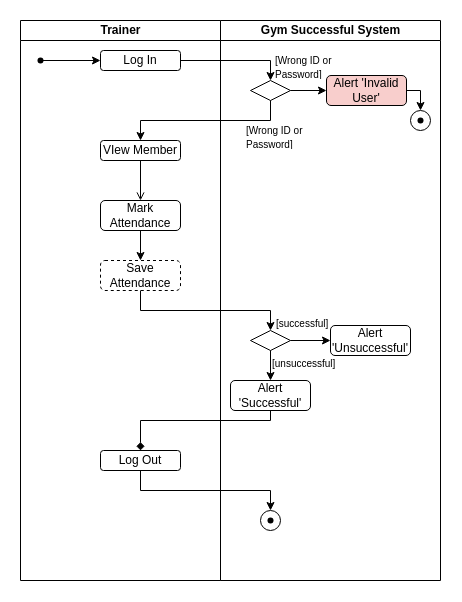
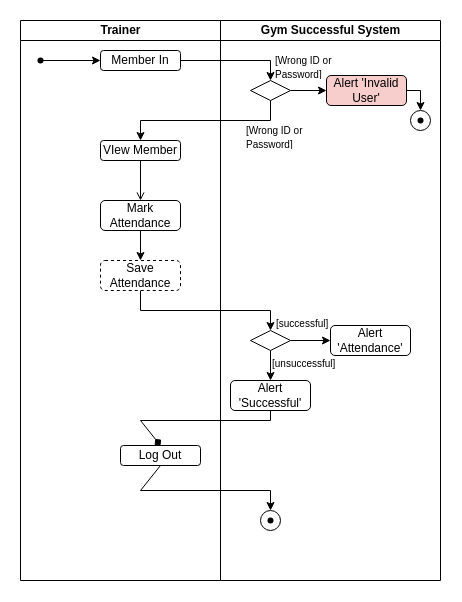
  <mxCell id="0" />
  <mxCell id="1" parent="0" />
  <mxCell id="2" value="Trainer" style="swimlane;startSize=20;html=1;" parent="1" vertex="1"><mxGeometry x="20" y="20" width="200" height="560" as="geometry" /></mxCell>
  <mxCell id="3" value="" style="shape=waypoint;sketch=0;fillStyle=solid;size=6;pointerEvents=1;points=[];fillColor=none;resizable=0;rotatable=0;perimeter=centerPerimeter;snapToPoint=1;" parent="2" vertex="1"><mxGeometry x="10" y="30" width="20" height="20" as="geometry" /></mxCell>
- <mxCell id="4" value="Log In" style="rounded=1;whiteSpace=wrap;html=1;" parent="2" vertex="1"><mxGeometry x="80" y="30" width="80" height="20" as="geometry" /></mxCell>
+ <mxCell id="4" value="Member In" style="rounded=1;whiteSpace=wrap;html=1;" parent="2" vertex="1"><mxGeometry x="80" y="30" width="80" height="20" as="geometry" /></mxCell>
  <mxCell id="5" value="" style="endArrow=classic;html=1;rounded=0;entryX=0;entryY=0.5;entryDx=0;entryDy=0;" parent="2" source="3" target="4" edge="1"><mxGeometry width="50" height="50" relative="1" as="geometry"><mxPoint y="120" as="sourcePoint" /><mxPoint x="50" y="70" as="targetPoint" /></mxGeometry></mxCell>
  <mxCell id="6" value="VIew Member" style="rounded=1;whiteSpace=wrap;html=1;" parent="2" vertex="1"><mxGeometry x="80" y="120" width="80" height="20" as="geometry" /></mxCell>
  <mxCell id="7" value="Mark Attendance" style="rounded=1;whiteSpace=wrap;html=1;" parent="2" vertex="1"><mxGeometry x="80" y="180" width="80" height="30" as="geometry" /></mxCell>
  <mxCell id="8" value="" style="endArrow=open;html=1;rounded=0;exitX=0.5;exitY=1;exitDx=0;exitDy=0;entryX=0.5;entryY=0;entryDx=0;entryDy=0;" parent="2" source="6" target="7" edge="1"><mxGeometry width="50" height="50" relative="1" as="geometry"><mxPoint y="230" as="sourcePoint" /><mxPoint x="50" y="180" as="targetPoint" /></mxGeometry></mxCell>
  <mxCell id="9" value="Save Attendance" style="rounded=1;whiteSpace=wrap;html=1;dashed=1;" parent="2" vertex="1"><mxGeometry x="80" y="240" width="80" height="30" as="geometry" /></mxCell>
  <mxCell id="10" value="" style="endArrow=classic;html=1;rounded=0;exitX=0.5;exitY=1;exitDx=0;exitDy=0;entryX=0.5;entryY=0;entryDx=0;entryDy=0;" parent="2" source="7" target="9" edge="1"><mxGeometry width="50" height="50" relative="1" as="geometry"><mxPoint x="120" y="330" as="sourcePoint" /><mxPoint x="170" y="280" as="targetPoint" /></mxGeometry></mxCell>
- <mxCell id="11" value="Log Out" style="rounded=1;whiteSpace=wrap;html=1;" parent="2" vertex="1"><mxGeometry x="80" y="430" width="80" height="20" as="geometry" /></mxCell>
+ <mxCell id="11" value="Log Out" style="rounded=1;whiteSpace=wrap;html=1;" parent="2" vertex="1"><mxGeometry x="100" y="425" width="80" height="20" as="geometry" /></mxCell>
  <mxCell id="12" value="Gym Successful System" style="swimlane;startSize=20;html=1;" parent="1" vertex="1"><mxGeometry x="220" y="20" width="220" height="560" as="geometry" /></mxCell>
  <mxCell id="13" value="" style="rhombus;whiteSpace=wrap;html=1;" parent="12" vertex="1"><mxGeometry x="30" y="60" width="40" height="20" as="geometry" /></mxCell>
  <mxCell id="14" value="Alert 'Invalid User'" style="rounded=1;whiteSpace=wrap;html=1;fillColor=#f8cecc;" parent="12" vertex="1"><mxGeometry x="106" y="55" width="80" height="30" as="geometry" /></mxCell>
  <mxCell id="15" value="" style="endArrow=classic;html=1;rounded=0;exitX=1;exitY=0.5;exitDx=0;exitDy=0;entryX=0;entryY=0.5;entryDx=0;entryDy=0;" parent="12" source="13" target="14" edge="1"><mxGeometry width="50" height="50" relative="1" as="geometry"><mxPoint x="90" y="180" as="sourcePoint" /><mxPoint x="140" y="130" as="targetPoint" /></mxGeometry></mxCell>
  <mxCell id="16" value="" style="ellipse;whiteSpace=wrap;html=1;aspect=fixed;" parent="12" vertex="1"><mxGeometry x="190" y="90" width="20" height="20" as="geometry" /></mxCell>
  <mxCell id="17" value="" style="endArrow=classic;html=1;rounded=0;exitX=1;exitY=0.5;exitDx=0;exitDy=0;entryX=0.5;entryY=0;entryDx=0;entryDy=0;" parent="12" source="14" target="16" edge="1"><mxGeometry width="50" height="50" relative="1" as="geometry"><mxPoint x="130" y="230" as="sourcePoint" /><mxPoint x="180" y="180" as="targetPoint" /><Array as="points"><mxPoint x="200" y="70" /></Array></mxGeometry></mxCell>
  <mxCell id="18" value="" style="shape=waypoint;sketch=0;fillStyle=solid;size=6;pointerEvents=1;points=[];fillColor=none;resizable=0;rotatable=0;perimeter=centerPerimeter;snapToPoint=1;" parent="12" vertex="1"><mxGeometry x="190" y="90" width="20" height="20" as="geometry" /></mxCell>
  <mxCell id="19" value="" style="rhombus;whiteSpace=wrap;html=1;" parent="12" vertex="1"><mxGeometry x="30" y="310" width="40" height="20" as="geometry" /></mxCell>
- <mxCell id="20" value="Alert 'Unsuccessful'" style="rounded=1;whiteSpace=wrap;html=1;" parent="12" vertex="1"><mxGeometry x="110" y="305" width="80" height="30" as="geometry" /></mxCell>
+ <mxCell id="20" value="Alert 'Attendance'" style="rounded=1;whiteSpace=wrap;html=1;" parent="12" vertex="1"><mxGeometry x="110" y="305" width="80" height="30" as="geometry" /></mxCell>
  <mxCell id="21" value="" style="endArrow=classic;html=1;rounded=0;exitX=1;exitY=0.5;exitDx=0;exitDy=0;entryX=0;entryY=0.5;entryDx=0;entryDy=0;" parent="12" source="19" target="20" edge="1"><mxGeometry width="50" height="50" relative="1" as="geometry"><mxPoint x="90" y="390" as="sourcePoint" /><mxPoint x="140" y="340" as="targetPoint" /></mxGeometry></mxCell>
  <mxCell id="22" value="Alert 'Successful'" style="rounded=1;whiteSpace=wrap;html=1;" parent="12" vertex="1"><mxGeometry x="10" y="360" width="80" height="30" as="geometry" /></mxCell>
  <mxCell id="23" value="" style="endArrow=classic;html=1;rounded=0;exitX=0.5;exitY=1;exitDx=0;exitDy=0;entryX=0.5;entryY=0;entryDx=0;entryDy=0;" parent="12" source="19" target="22" edge="1"><mxGeometry width="50" height="50" relative="1" as="geometry"><mxPoint x="-110" y="390" as="sourcePoint" /><mxPoint x="-60" y="340" as="targetPoint" /></mxGeometry></mxCell>
  <mxCell id="24" value="" style="ellipse;whiteSpace=wrap;html=1;aspect=fixed;" parent="12" vertex="1"><mxGeometry x="40" y="490" width="20" height="20" as="geometry" /></mxCell>
  <mxCell id="25" value="" style="shape=waypoint;sketch=0;fillStyle=solid;size=6;pointerEvents=1;points=[];fillColor=none;resizable=0;rotatable=0;perimeter=centerPerimeter;snapToPoint=1;" parent="12" vertex="1"><mxGeometry x="40" y="490" width="20" height="20" as="geometry" /></mxCell>
  <mxCell id="26" value="&lt;font style=&quot;font-size: 10px;&quot;&gt;[Wrong ID or Password]&lt;/font&gt;" style="text;strokeColor=none;fillColor=none;align=left;verticalAlign=middle;spacingLeft=4;spacingRight=4;overflow=hidden;points=[[0,0.5],[1,0.5]];portConstraint=eastwest;rotatable=0;whiteSpace=wrap;html=1;" vertex="1" parent="12"><mxGeometry x="49" y="30" width="90" height="30" as="geometry" /></mxCell>
  <mxCell id="27" value="&lt;font style=&quot;font-size: 10px;&quot;&gt;[Wrong ID or Password]&lt;/font&gt;" style="text;strokeColor=none;fillColor=none;align=left;verticalAlign=middle;spacingLeft=4;spacingRight=4;overflow=hidden;points=[[0,0.5],[1,0.5]];portConstraint=eastwest;rotatable=0;whiteSpace=wrap;html=1;" vertex="1" parent="12"><mxGeometry x="20" y="100" width="90" height="30" as="geometry" /></mxCell>
  <mxCell id="28" value="&lt;font style=&quot;font-size: 10px;&quot;&gt;[successful]&lt;/font&gt;" style="text;strokeColor=none;fillColor=none;align=left;verticalAlign=middle;spacingLeft=4;spacingRight=4;overflow=hidden;points=[[0,0.5],[1,0.5]];portConstraint=eastwest;rotatable=0;whiteSpace=wrap;html=1;" vertex="1" parent="12"><mxGeometry x="50" y="288" width="70" height="30" as="geometry" /></mxCell>
  <mxCell id="29" value="&lt;font style=&quot;font-size: 10px;&quot;&gt;[unsuccessful]&lt;/font&gt;" style="text;strokeColor=none;fillColor=none;align=left;verticalAlign=middle;spacingLeft=4;spacingRight=4;overflow=hidden;points=[[0,0.5],[1,0.5]];portConstraint=eastwest;rotatable=0;whiteSpace=wrap;html=1;" vertex="1" parent="12"><mxGeometry x="46" y="328" width="80" height="30" as="geometry" /></mxCell>
  <mxCell id="30" value="" style="endArrow=classic;html=1;rounded=0;exitX=1;exitY=0.5;exitDx=0;exitDy=0;entryX=0.5;entryY=0;entryDx=0;entryDy=0;" parent="1" source="4" target="13" edge="1"><mxGeometry width="50" height="50" relative="1" as="geometry"><mxPoint x="200" y="170" as="sourcePoint" /><mxPoint x="250" y="120" as="targetPoint" /><Array as="points"><mxPoint x="270" y="60" /></Array></mxGeometry></mxCell>
  <mxCell id="31" value="" style="endArrow=classic;html=1;rounded=0;exitX=0.5;exitY=1;exitDx=0;exitDy=0;entryX=0.5;entryY=0;entryDx=0;entryDy=0;" parent="1" source="13" target="6" edge="1"><mxGeometry width="50" height="50" relative="1" as="geometry"><mxPoint x="270" y="230" as="sourcePoint" /><mxPoint x="320" y="180" as="targetPoint" /><Array as="points"><mxPoint x="270" y="120" /><mxPoint x="140" y="120" /></Array></mxGeometry></mxCell>
  <mxCell id="32" value="" style="endArrow=classic;html=1;rounded=0;exitX=0.5;exitY=1;exitDx=0;exitDy=0;entryX=0.5;entryY=0;entryDx=0;entryDy=0;" parent="1" source="9" target="19" edge="1"><mxGeometry width="50" height="50" relative="1" as="geometry"><mxPoint x="70" y="360" as="sourcePoint" /><mxPoint x="120" y="310" as="targetPoint" /><Array as="points"><mxPoint x="140" y="310" /><mxPoint x="270" y="310" /></Array></mxGeometry></mxCell>
  <mxCell id="33" value="" style="endArrow=diamond;html=1;rounded=0;exitX=0.5;exitY=1;exitDx=0;exitDy=0;entryX=0.5;entryY=0;entryDx=0;entryDy=0;" parent="1" source="22" target="11" edge="1"><mxGeometry width="50" height="50" relative="1" as="geometry"><mxPoint x="300" y="590" as="sourcePoint" /><mxPoint x="350" y="540" as="targetPoint" /><Array as="points"><mxPoint x="270" y="420" /><mxPoint x="140" y="420" /></Array></mxGeometry></mxCell>
  <mxCell id="34" value="" style="endArrow=classic;html=1;rounded=0;exitX=0.5;exitY=1;exitDx=0;exitDy=0;entryX=0.5;entryY=0;entryDx=0;entryDy=0;" parent="1" source="11" target="24" edge="1"><mxGeometry width="50" height="50" relative="1" as="geometry"><mxPoint x="150" y="580" as="sourcePoint" /><mxPoint x="200" y="530" as="targetPoint" /><Array as="points"><mxPoint x="140" y="490" /><mxPoint x="270" y="490" /></Array></mxGeometry></mxCell>
